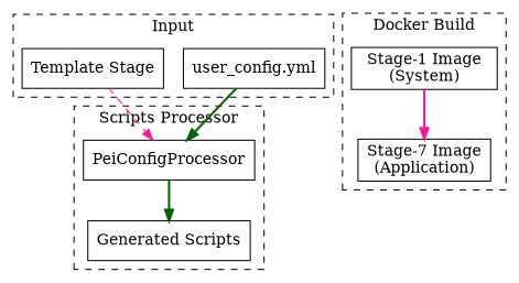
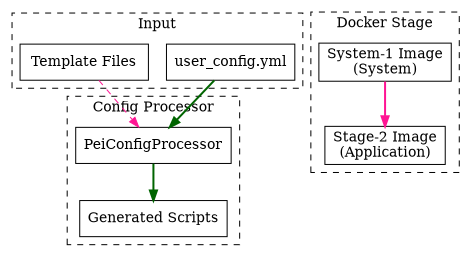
  digraph {
    rankdir=TB
    node [shape=box]
    edge [color=darkgreen style=bold]
    n1 [label=PeiConfigProcessor]
    n2 [label="Generated Scripts"]
    n3 [label="user_config.yml"]
-   n4 [label="Template Stage"]
-   n5 [label="Stage-1 Image\n(System)"]
-   n6 [label="Stage-7 Image\n(Application)"]
+   n4 [label="Template Files"]
+   n5 [label="System-1 Image\n(System)"]
+   n6 [label="Stage-2 Image\n(Application)"]
    subgraph cluster_1 {
-     label="Scripts Processor"
+     label="Config Processor"
      style=dashed
      n1
      n2
    }
    subgraph cluster_2 {
      label=Input
      style=dashed
      n3
      n4
    }
    subgraph cluster_3 {
-     label="Docker Build"
+     label="Docker Stage"
      style=dashed
      n5
      n6
    }
    n1 -> n2
    n3 -> n1
    n4 -> n1 [color=deeppink style=dashed]
    n5 -> n6 [color=deeppink]
  }
